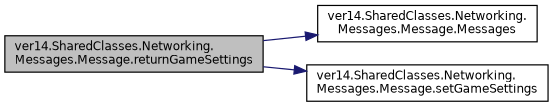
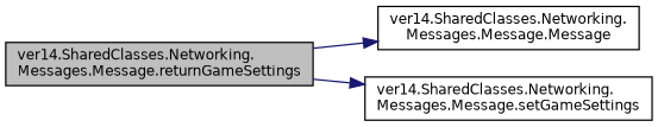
  digraph {
    rankdir=LR
    node [color=black fillcolor=white fontname=Helvetica fontsize=10 shape=record style=filled]
    edge [color=midnightblue fontname=Helvetica fontsize=10 labelfontname=Helvetica labelfontsize=10 style=solid]
    n1 [fillcolor=grey75 fontcolor=black height=0.2 label="ver14.SharedClasses.Networking.\lMessages.Message.returnGameSettings" width=0.4]
-   n2 [height=0.2 label="ver14.SharedClasses.Networking.\lMessages.Message.Messages" width=0.4]
+   n2 [height=0.2 label="ver14.SharedClasses.Networking.\lMessages.Message.Message" width=0.4]
    n3 [height=0.2 label="ver14.SharedClasses.Networking.\lMessages.Message.setGameSettings" width=0.4]
    n1 -> n2
    n1 -> n3
  }
